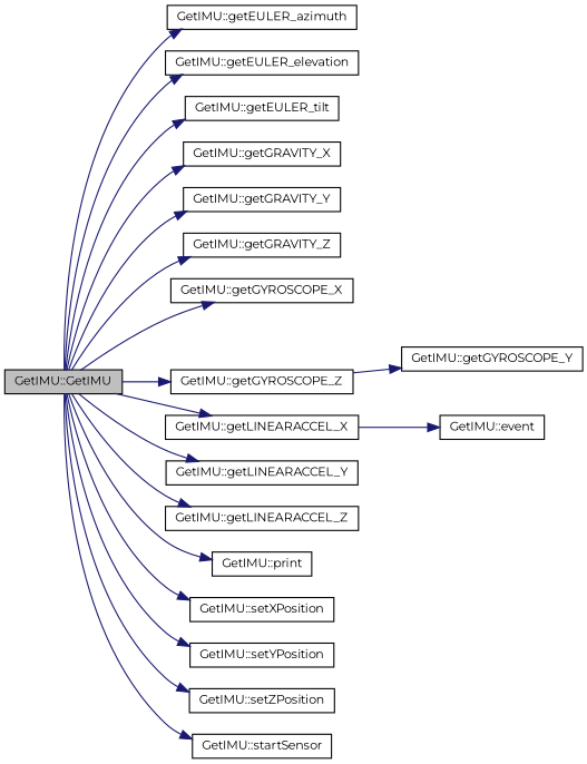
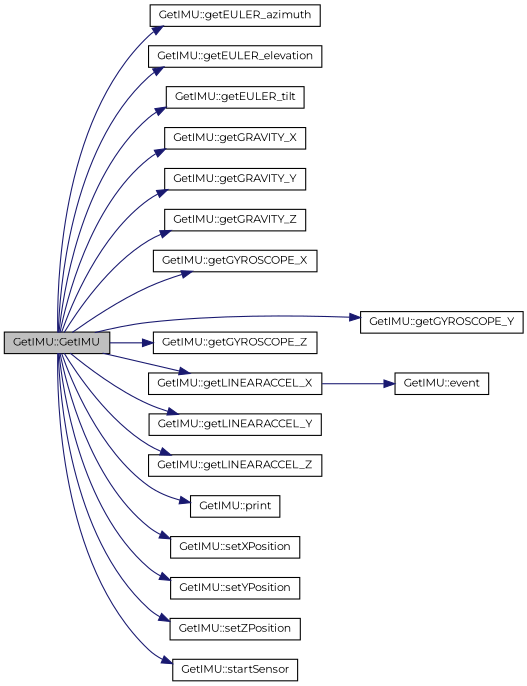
  digraph {
    fontname=Montserrat
    rankdir=LR
    node [color=black fillcolor=white fontname=Montserrat fontsize=10 shape=record style=filled]
    edge [color=midnightblue fontname=Montserrat fontsize=10 labelfontname=Helvetica labelfontsize=10 style=solid]
    n1 [fillcolor=grey75 fontcolor=black height=0.2 label="GetIMU::GetIMU" width=0.4]
    n2 [height=0.2 label="GetIMU::getEULER_azimuth" width=0.4]
    n3 [height=0.2 label="GetIMU::getEULER_elevation" width=0.4]
    n4 [height=0.2 label="GetIMU::getEULER_tilt" width=0.4]
    n5 [height=0.2 label="GetIMU::getGRAVITY_X" width=0.4]
    n6 [height=0.2 label="GetIMU::getGRAVITY_Y" width=0.4]
    n7 [height=0.2 label="GetIMU::getGRAVITY_Z" width=0.4]
    n8 [height=0.2 label="GetIMU::getGYROSCOPE_X" width=0.4]
    n9 [height=0.2 label="GetIMU::getGYROSCOPE_Y" width=0.4]
    n10 [height=0.2 label="GetIMU::getGYROSCOPE_Z" width=0.4]
    n11 [height=0.2 label="GetIMU::getLINEARACCEL_X" width=0.4]
    n12 [height=0.2 label="GetIMU::getLINEARACCEL_Y" width=0.4]
    n13 [height=0.2 label="GetIMU::getLINEARACCEL_Z" width=0.4]
    n14 [height=0.2 label="GetIMU::print" width=0.4]
    n15 [height=0.2 label="GetIMU::setXPosition" width=0.4]
    n16 [height=0.2 label="GetIMU::setYPosition" width=0.4]
    n17 [height=0.2 label="GetIMU::setZPosition" width=0.4]
    n18 [height=0.2 label="GetIMU::startSensor" width=0.4]
    n19 [height=0.2 label="GetIMU::event" width=0.4]
    n1 -> n2
    n1 -> n3
    n1 -> n4
    n1 -> n5
    n1 -> n6
    n1 -> n7
    n1 -> n8
-   n10 -> n9
+   n1 -> n9
    n1 -> n10
    n1 -> n11
    n1 -> n12
    n1 -> n13
    n1 -> n14
    n1 -> n15
    n1 -> n16
    n1 -> n17
    n1 -> n18
    n11 -> n19
  }
